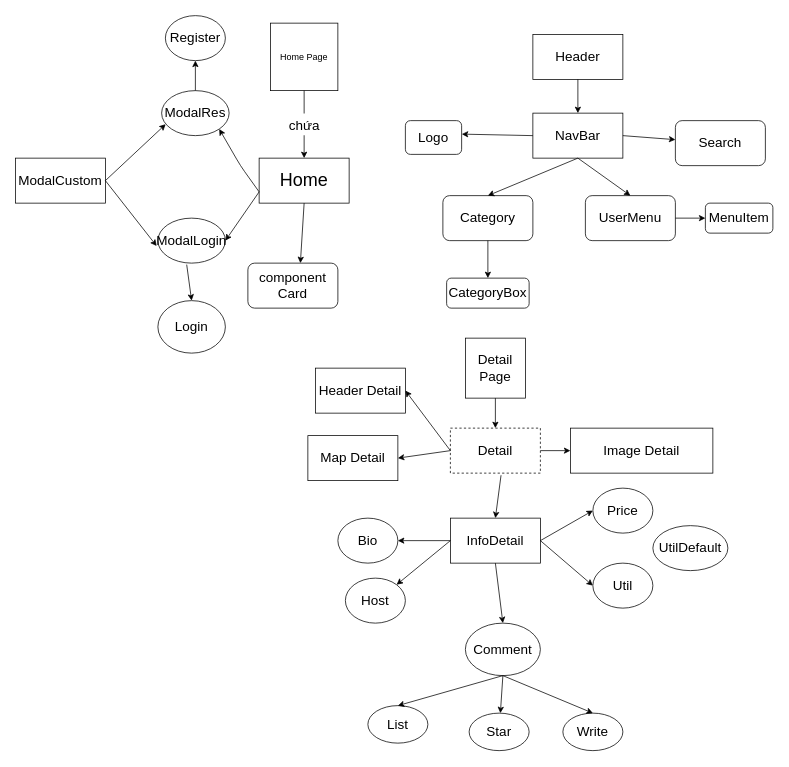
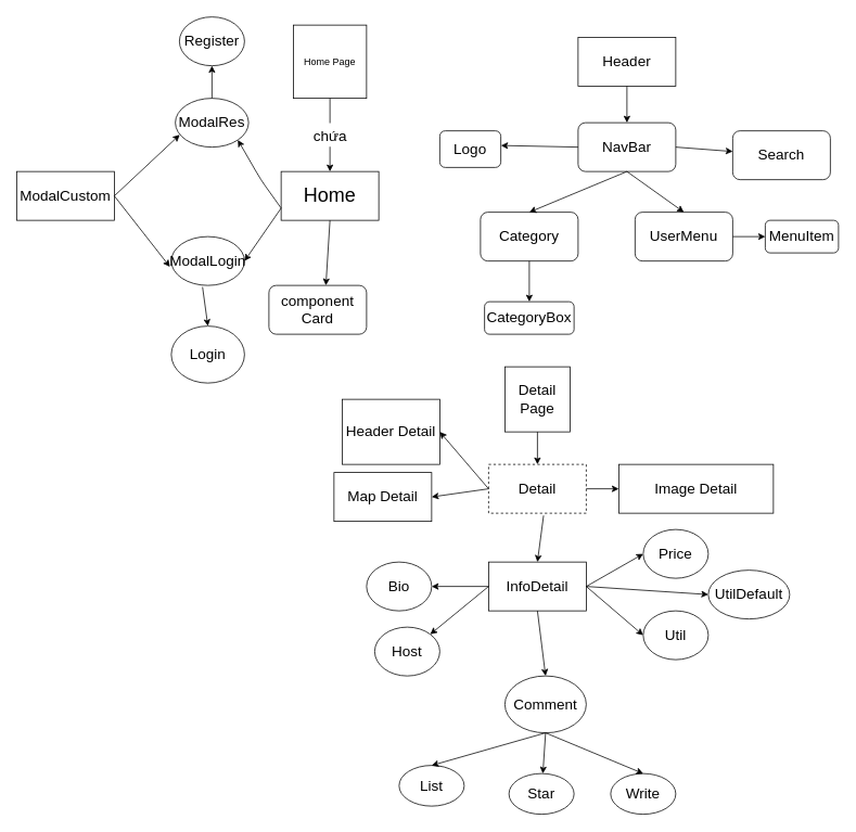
  <mxCell id="0" />
  <mxCell id="1" parent="0" />
  <mxCell id="2" value="Home Page&lt;br&gt;" style="whiteSpace=wrap;html=1;aspect=fixed;" parent="1" vertex="1"><mxGeometry x="360" y="30" width="90" height="90" as="geometry" /></mxCell>
  <mxCell id="3" value="Home" style="rounded=0;whiteSpace=wrap;html=1;fontSize=24;" parent="1" vertex="1"><mxGeometry x="345" y="210" width="120" height="60" as="geometry" /></mxCell>
  <mxCell id="4" value="&lt;font style=&quot;font-size: 18px;&quot;&gt;chứa&lt;/font&gt;" style="endArrow=classic;html=1;fontSize=24;exitX=0.5;exitY=1;exitDx=0;exitDy=0;entryX=0.5;entryY=0;entryDx=0;entryDy=0;" parent="1" source="2" target="3" edge="1"><mxGeometry width="50" height="50" relative="1" as="geometry"><mxPoint x="610" y="200" as="sourcePoint" /><mxPoint x="660" y="150" as="targetPoint" /></mxGeometry></mxCell>
  <mxCell id="5" value="ModalLogin" style="ellipse;whiteSpace=wrap;html=1;fontSize=18;" vertex="1" parent="1"><mxGeometry y="290" width="90" height="60" as="geometry" x="210" /></mxCell>
  <mxCell id="6" value="ModalRes" style="ellipse;whiteSpace=wrap;html=1;fontSize=18;" vertex="1" parent="1"><mxGeometry x="215" y="120" width="90" height="60" as="geometry" /></mxCell>
  <mxCell id="7" value="" style="endArrow=classic;html=1;fontSize=18;entryX=1;entryY=1;entryDx=0;entryDy=0;exitX=0;exitY=0.75;exitDx=0;exitDy=0;" edge="1" parent="1" source="3" target="6"><mxGeometry width="50" height="50" relative="1" as="geometry"><mxPoint x="530" y="230" as="sourcePoint" /><mxPoint x="580" y="180" as="targetPoint" /><Array as="points"><mxPoint x="320" y="220" /></Array></mxGeometry></mxCell>
  <mxCell id="8" value="" style="endArrow=classic;html=1;fontSize=18;exitX=0;exitY=0.75;exitDx=0;exitDy=0;entryX=1;entryY=0.5;entryDx=0;entryDy=0;" edge="1" parent="1" source="3" target="5"><mxGeometry width="50" height="50" relative="1" as="geometry"><mxPoint x="530" y="230" as="sourcePoint" /><mxPoint x="580" y="180" as="targetPoint" /></mxGeometry></mxCell>
  <mxCell id="9" value="component&lt;br&gt;Card" style="rounded=1;whiteSpace=wrap;html=1;fontSize=18;" vertex="1" parent="1"><mxGeometry x="330" y="350" width="120" height="60" as="geometry" /></mxCell>
  <mxCell id="10" value="" style="endArrow=classic;html=1;fontSize=18;exitX=0.5;exitY=1;exitDx=0;exitDy=0;" edge="1" parent="1" source="3"><mxGeometry width="50" height="50" relative="1" as="geometry"><mxPoint x="400" y="270" as="sourcePoint" /><mxPoint x="400" y="350" as="targetPoint" /></mxGeometry></mxCell>
  <mxCell id="11" value="ModalCustom" style="rounded=0;whiteSpace=wrap;html=1;fontSize=18;" vertex="1" parent="1"><mxGeometry x="20" y="210" width="120" height="60" as="geometry" /></mxCell>
  <mxCell id="12" value="" style="endArrow=classic;html=1;fontSize=18;entryX=0.06;entryY=0.747;entryDx=0;entryDy=0;entryPerimeter=0;" edge="1" parent="1" target="6"><mxGeometry width="50" height="50" relative="1" as="geometry"><mxPoint x="140" y="240" as="sourcePoint" /><mxPoint x="190" y="190" as="targetPoint" /></mxGeometry></mxCell>
  <mxCell id="13" value="" style="endArrow=classic;html=1;fontSize=18;entryX=-0.018;entryY=0.62;entryDx=0;entryDy=0;entryPerimeter=0;exitX=1;exitY=0.5;exitDx=0;exitDy=0;" edge="1" parent="1" source="11" target="5"><mxGeometry width="50" height="50" relative="1" as="geometry"><mxPoint x="150" y="330" as="sourcePoint" /><mxPoint x="230.4" y="254.82" as="targetPoint" /></mxGeometry></mxCell>
  <mxCell id="14" value="Register" style="ellipse;whiteSpace=wrap;html=1;fontSize=18;" vertex="1" parent="1"><mxGeometry x="220" y="20" width="80" height="60" as="geometry" /></mxCell>
  <mxCell id="15" value="" style="endArrow=classic;html=1;fontSize=18;" edge="1" parent="1" source="6" target="14"><mxGeometry width="50" height="50" relative="1" as="geometry"><mxPoint x="150" y="140" as="sourcePoint" /><mxPoint x="200" y="90" as="targetPoint" /></mxGeometry></mxCell>
  <mxCell id="16" value="Login" style="ellipse;whiteSpace=wrap;html=1;fontSize=18;" vertex="1" parent="1"><mxGeometry y="400" width="90" height="70" as="geometry" x="210" /></mxCell>
  <mxCell id="17" value="" style="endArrow=classic;html=1;fontSize=18;exitX=0.427;exitY=1.033;exitDx=0;exitDy=0;exitPerimeter=0;entryX=0.5;entryY=0;entryDx=0;entryDy=0;" edge="1" parent="1" source="5" target="16"><mxGeometry width="50" height="50" relative="1" as="geometry"><mxPoint x="380" y="320" as="sourcePoint" /><mxPoint x="430" y="270" as="targetPoint" /></mxGeometry></mxCell>
  <mxCell id="18" value="Header" style="rounded=0;whiteSpace=wrap;html=1;fontSize=18;" vertex="1" parent="1"><mxGeometry x="710" y="45" width="120" height="60" as="geometry" /></mxCell>
- <mxCell id="19" value="NavBar" style="whiteSpace=wrap;html=1;fontSize=18;rounded=0;" vertex="1" parent="1"><mxGeometry x="710" y="150" width="120" height="60" as="geometry" /></mxCell>
+ <mxCell id="19" value="NavBar" style="rounded=1;whiteSpace=wrap;html=1;fontSize=18;" vertex="1" parent="1"><mxGeometry x="710" y="150" width="120" height="60" as="geometry" /></mxCell>
  <mxCell id="20" value="Logo" style="rounded=1;whiteSpace=wrap;html=1;fontSize=18;" vertex="1" parent="1"><mxGeometry x="540" y="160" width="75" height="45" as="geometry" /></mxCell>
  <mxCell id="21" value="UserMenu" style="rounded=1;whiteSpace=wrap;html=1;fontSize=18;" vertex="1" parent="1"><mxGeometry x="780" y="260" width="120" height="60" as="geometry" /></mxCell>
  <mxCell id="22" value="Search" style="rounded=1;whiteSpace=wrap;html=1;fontSize=18;" vertex="1" parent="1"><mxGeometry x="900" y="160" width="120" height="60" as="geometry" /></mxCell>
  <mxCell id="23" value="" style="endArrow=classic;html=1;fontSize=18;exitX=0;exitY=0.5;exitDx=0;exitDy=0;entryX=1.003;entryY=0.4;entryDx=0;entryDy=0;entryPerimeter=0;" edge="1" parent="1" source="19" target="20"><mxGeometry width="50" height="50" relative="1" as="geometry"><mxPoint x="590" y="140" as="sourcePoint" /><mxPoint x="640" y="90" as="targetPoint" /></mxGeometry></mxCell>
  <mxCell id="24" value="" style="endArrow=classic;html=1;fontSize=18;exitX=0.5;exitY=1;exitDx=0;exitDy=0;entryX=0.5;entryY=0;entryDx=0;entryDy=0;" edge="1" parent="1" source="19" target="21"><mxGeometry width="50" height="50" relative="1" as="geometry"><mxPoint x="720" y="190" as="sourcePoint" /><mxPoint x="670" y="210" as="targetPoint" /></mxGeometry></mxCell>
  <mxCell id="25" value="" style="endArrow=classic;html=1;fontSize=18;exitX=1;exitY=0.5;exitDx=0;exitDy=0;" edge="1" parent="1" source="19" target="22"><mxGeometry width="50" height="50" relative="1" as="geometry"><mxPoint x="730" y="200" as="sourcePoint" /><mxPoint x="680.36" y="204" as="targetPoint" /></mxGeometry></mxCell>
  <mxCell id="26" value="" style="endArrow=classic;html=1;fontSize=18;exitX=0.5;exitY=1;exitDx=0;exitDy=0;entryX=0.5;entryY=0;entryDx=0;entryDy=0;" edge="1" parent="1" source="18" target="19"><mxGeometry width="50" height="50" relative="1" as="geometry"><mxPoint x="740" y="210" as="sourcePoint" /><mxPoint x="690.36" y="214" as="targetPoint" /></mxGeometry></mxCell>
  <mxCell id="27" value="MenuItem" style="rounded=1;whiteSpace=wrap;html=1;fontSize=18;" vertex="1" parent="1"><mxGeometry x="940" y="270" width="90" height="40" as="geometry" /></mxCell>
  <mxCell id="28" value="" style="endArrow=classic;html=1;fontSize=18;exitX=1;exitY=0.5;exitDx=0;exitDy=0;entryX=0;entryY=0.5;entryDx=0;entryDy=0;" edge="1" parent="1" source="21" target="27"><mxGeometry width="50" height="50" relative="1" as="geometry"><mxPoint x="890" y="330" as="sourcePoint" /><mxPoint x="940" y="280" as="targetPoint" /></mxGeometry></mxCell>
  <mxCell id="29" value="Category" style="rounded=1;whiteSpace=wrap;html=1;fontSize=18;" vertex="1" parent="1"><mxGeometry x="590" y="260" width="120" height="60" as="geometry" /></mxCell>
  <mxCell id="30" value="" style="endArrow=classic;html=1;fontSize=18;exitX=0.5;exitY=1;exitDx=0;exitDy=0;entryX=0.5;entryY=0;entryDx=0;entryDy=0;" edge="1" parent="1" source="19" target="29"><mxGeometry width="50" height="50" relative="1" as="geometry"><mxPoint x="730" y="400" as="sourcePoint" /><mxPoint x="780" y="350" as="targetPoint" /></mxGeometry></mxCell>
  <mxCell id="31" value="CategoryBox" style="rounded=1;whiteSpace=wrap;html=1;fontSize=18;" vertex="1" parent="1"><mxGeometry x="595" y="370" width="110" height="40" as="geometry" /></mxCell>
  <mxCell id="32" value="" style="endArrow=classic;html=1;fontSize=18;exitX=0.5;exitY=1;exitDx=0;exitDy=0;entryX=0.5;entryY=0;entryDx=0;entryDy=0;" edge="1" parent="1" source="29" target="31"><mxGeometry width="50" height="50" relative="1" as="geometry"><mxPoint x="510" y="370" as="sourcePoint" /><mxPoint x="560" y="320" as="targetPoint" /></mxGeometry></mxCell>
  <mxCell id="33" value="Detail" style="rounded=0;whiteSpace=wrap;html=1;fontSize=18;dashed=1;" vertex="1" parent="1"><mxGeometry x="600" y="570" width="120" height="60" as="geometry" /></mxCell>
  <mxCell id="34" value="Detail Page" style="whiteSpace=wrap;html=1;aspect=fixed;fontSize=18;" vertex="1" parent="1"><mxGeometry x="620" y="450" width="80" height="80" as="geometry" /></mxCell>
  <mxCell id="35" value="" style="endArrow=classic;html=1;fontSize=18;exitX=0.5;exitY=1;exitDx=0;exitDy=0;entryX=0.5;entryY=0;entryDx=0;entryDy=0;" edge="1" parent="1" source="34" target="33"><mxGeometry width="50" height="50" relative="1" as="geometry"><mxPoint x="540" y="570" as="sourcePoint" /><mxPoint x="590" y="520" as="targetPoint" /></mxGeometry></mxCell>
- <mxCell id="36" value="Header Detail&lt;br&gt;" style="rounded=0;whiteSpace=wrap;html=1;fontSize=18;" vertex="1" parent="1"><mxGeometry x="420" y="490" width="120" height="60" as="geometry" /></mxCell>
+ <mxCell id="36" value="Header Detail&lt;br&gt;" style="rounded=0;whiteSpace=wrap;html=1;fontSize=18;" vertex="1" parent="1"><mxGeometry x="420" y="490" width="120" height="80" as="geometry" /></mxCell>
  <mxCell id="37" value="Image Detail" style="rounded=0;whiteSpace=wrap;html=1;fontSize=18;" vertex="1" parent="1"><mxGeometry x="760" y="570" width="190" height="60" as="geometry" /></mxCell>
  <mxCell id="38" value="" style="endArrow=classic;html=1;fontSize=18;exitX=0;exitY=0.5;exitDx=0;exitDy=0;entryX=1;entryY=0.5;entryDx=0;entryDy=0;" edge="1" parent="1" source="33" target="36"><mxGeometry width="50" height="50" relative="1" as="geometry"><mxPoint x="520" y="700" as="sourcePoint" /><mxPoint x="570" y="650" as="targetPoint" /></mxGeometry></mxCell>
  <mxCell id="39" value="" style="endArrow=classic;html=1;fontSize=18;exitX=1;exitY=0.5;exitDx=0;exitDy=0;entryX=0;entryY=0.5;entryDx=0;entryDy=0;" edge="1" parent="1" source="33" target="37"><mxGeometry width="50" height="50" relative="1" as="geometry"><mxPoint x="610" y="610" as="sourcePoint" /><mxPoint x="550" y="610" as="targetPoint" /></mxGeometry></mxCell>
  <mxCell id="40" value="InfoDetail" style="rounded=0;whiteSpace=wrap;html=1;fontSize=18;" vertex="1" parent="1"><mxGeometry x="600" y="690" width="120" height="60" as="geometry" /></mxCell>
  <mxCell id="41" value="Map Detail" style="rounded=0;whiteSpace=wrap;html=1;fontSize=18;" vertex="1" parent="1"><mxGeometry x="410" y="580" width="120" height="60" as="geometry" /></mxCell>
  <mxCell id="42" value="" style="endArrow=classic;html=1;fontSize=18;exitX=0;exitY=0.5;exitDx=0;exitDy=0;entryX=1;entryY=0.5;entryDx=0;entryDy=0;" edge="1" parent="1" source="33" target="41"><mxGeometry width="50" height="50" relative="1" as="geometry"><mxPoint x="560" y="590" as="sourcePoint" /><mxPoint x="610" y="540" as="targetPoint" /></mxGeometry></mxCell>
  <mxCell id="43" value="" style="endArrow=classic;html=1;fontSize=18;exitX=0.563;exitY=1.047;exitDx=0;exitDy=0;exitPerimeter=0;entryX=0.5;entryY=0;entryDx=0;entryDy=0;" edge="1" parent="1" source="33" target="40"><mxGeometry width="50" height="50" relative="1" as="geometry"><mxPoint x="560" y="790" as="sourcePoint" /><mxPoint x="610" y="740" as="targetPoint" /></mxGeometry></mxCell>
  <mxCell id="44" value="Bio" style="ellipse;whiteSpace=wrap;html=1;fontSize=18;" vertex="1" parent="1"><mxGeometry x="450" y="690" width="80" height="60" as="geometry" /></mxCell>
  <mxCell id="45" value="Comment" style="ellipse;whiteSpace=wrap;html=1;fontSize=18;" vertex="1" parent="1"><mxGeometry x="620" y="830" width="100" height="70" as="geometry" /></mxCell>
  <mxCell id="46" value="" style="endArrow=classic;html=1;fontSize=18;exitX=0;exitY=0.5;exitDx=0;exitDy=0;entryX=1;entryY=0.5;entryDx=0;entryDy=0;" edge="1" parent="1" source="40" target="44"><mxGeometry width="50" height="50" relative="1" as="geometry"><mxPoint x="560" y="690" as="sourcePoint" /><mxPoint x="610" y="640" as="targetPoint" /></mxGeometry></mxCell>
  <mxCell id="47" value="" style="endArrow=classic;html=1;fontSize=18;exitX=0.5;exitY=1;exitDx=0;exitDy=0;entryX=0.5;entryY=0;entryDx=0;entryDy=0;" edge="1" parent="1" source="40" target="45"><mxGeometry width="50" height="50" relative="1" as="geometry"><mxPoint x="510" y="850" as="sourcePoint" /><mxPoint x="560" y="800" as="targetPoint" /></mxGeometry></mxCell>
  <mxCell id="48" value="Host" style="ellipse;whiteSpace=wrap;html=1;fontSize=18;" vertex="1" parent="1"><mxGeometry x="460" y="770" width="80" height="60" as="geometry" /></mxCell>
  <mxCell id="49" value="Price" style="ellipse;whiteSpace=wrap;html=1;fontSize=18;" vertex="1" parent="1"><mxGeometry x="790" y="650" width="80" height="60" as="geometry" /></mxCell>
  <mxCell id="50" value="Util" style="ellipse;whiteSpace=wrap;html=1;fontSize=18;" vertex="1" parent="1"><mxGeometry x="790" y="750" width="80" height="60" as="geometry" /></mxCell>
  <mxCell id="51" value="UtilDefault" style="ellipse;whiteSpace=wrap;html=1;fontSize=18;" vertex="1" parent="1"><mxGeometry x="870" y="700" width="100" height="60" as="geometry" /></mxCell>
  <mxCell id="52" value="" style="endArrow=classic;html=1;fontSize=18;exitX=0;exitY=0.5;exitDx=0;exitDy=0;entryX=1;entryY=0;entryDx=0;entryDy=0;" edge="1" parent="1" source="40" target="48"><mxGeometry width="50" height="50" relative="1" as="geometry"><mxPoint x="380" y="880" as="sourcePoint" /><mxPoint x="430" y="830" as="targetPoint" /></mxGeometry></mxCell>
  <mxCell id="53" value="" style="endArrow=classic;html=1;fontSize=18;exitX=1;exitY=0.5;exitDx=0;exitDy=0;entryX=0;entryY=0.5;entryDx=0;entryDy=0;" edge="1" parent="1" source="40" target="49"><mxGeometry width="50" height="50" relative="1" as="geometry"><mxPoint x="380" y="880" as="sourcePoint" /><mxPoint x="430" y="830" as="targetPoint" /></mxGeometry></mxCell>
  <mxCell id="54" value="" style="endArrow=classic;html=1;fontSize=18;exitX=1;exitY=0.5;exitDx=0;exitDy=0;entryX=0;entryY=0.5;entryDx=0;entryDy=0;" edge="1" parent="1" source="40" target="50"><mxGeometry width="50" height="50" relative="1" as="geometry"><mxPoint x="730" y="730" as="sourcePoint" /><mxPoint x="800" y="710" as="targetPoint" /></mxGeometry></mxCell>
+ <mxCell id="55" value="" style="endArrow=classic;html=1;fontSize=18;exitX=1;exitY=0.5;exitDx=0;exitDy=0;entryX=0;entryY=0.5;entryDx=0;entryDy=0;" edge="1" parent="1" source="40" target="51"><mxGeometry width="50" height="50" relative="1" as="geometry"><mxPoint x="740" y="740" as="sourcePoint" /><mxPoint x="810" y="720" as="targetPoint" /></mxGeometry></mxCell>
  <mxCell id="56" value="List" style="ellipse;whiteSpace=wrap;html=1;fontSize=18;" vertex="1" parent="1"><mxGeometry x="490" y="940" width="80" height="50" as="geometry" /></mxCell>
  <mxCell id="57" value="" style="endArrow=classic;html=1;fontSize=18;entryX=0.5;entryY=0;entryDx=0;entryDy=0;exitX=0.5;exitY=1;exitDx=0;exitDy=0;" edge="1" parent="1" source="45" target="56"><mxGeometry width="50" height="50" relative="1" as="geometry"><mxPoint x="660" y="750" as="sourcePoint" /><mxPoint x="820" y="730" as="targetPoint" /></mxGeometry></mxCell>
  <mxCell id="58" value="Star" style="ellipse;whiteSpace=wrap;html=1;fontSize=18;" vertex="1" parent="1"><mxGeometry x="625" y="950" width="80" height="50" as="geometry" /></mxCell>
  <mxCell id="59" value="Write" style="ellipse;whiteSpace=wrap;html=1;fontSize=18;" vertex="1" parent="1"><mxGeometry x="750" y="950" width="80" height="50" as="geometry" /></mxCell>
  <mxCell id="60" value="" style="endArrow=classic;html=1;fontSize=18;" edge="1" parent="1" target="58"><mxGeometry width="50" height="50" relative="1" as="geometry"><mxPoint x="670" y="900" as="sourcePoint" /><mxPoint x="390" y="970" as="targetPoint" /></mxGeometry></mxCell>
  <mxCell id="61" value="" style="endArrow=classic;html=1;fontSize=18;entryX=0.5;entryY=0;entryDx=0;entryDy=0;" edge="1" parent="1" target="59"><mxGeometry width="50" height="50" relative="1" as="geometry"><mxPoint x="670" y="900" as="sourcePoint" /><mxPoint x="676.665" y="960.022" as="targetPoint" /></mxGeometry></mxCell>
